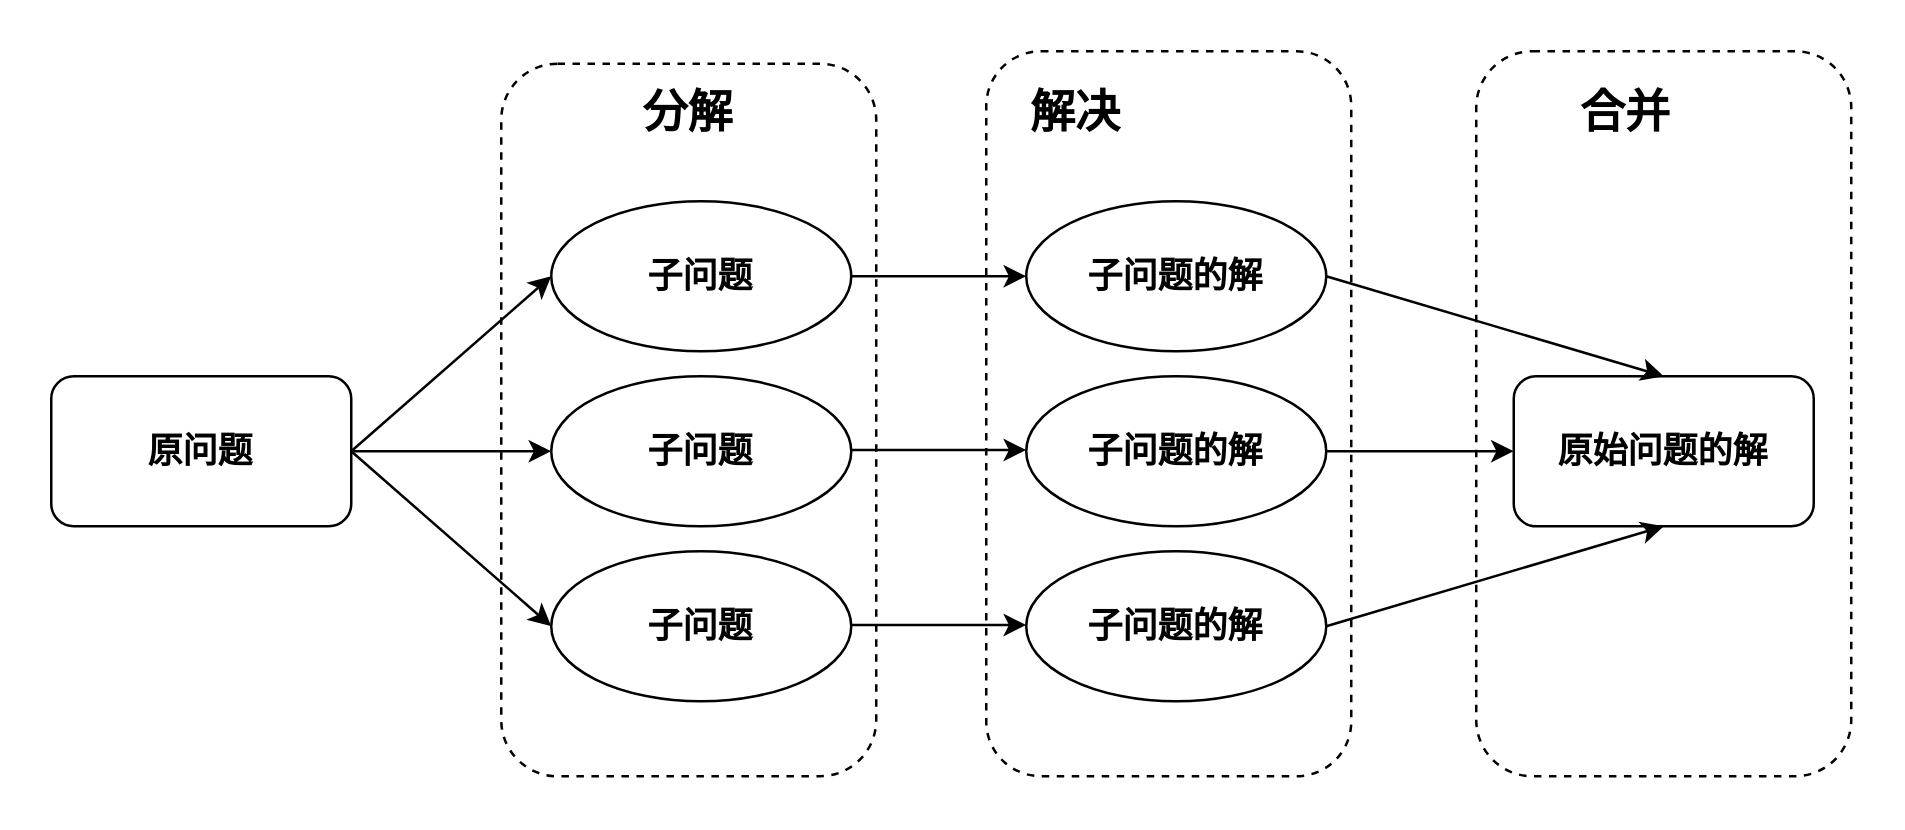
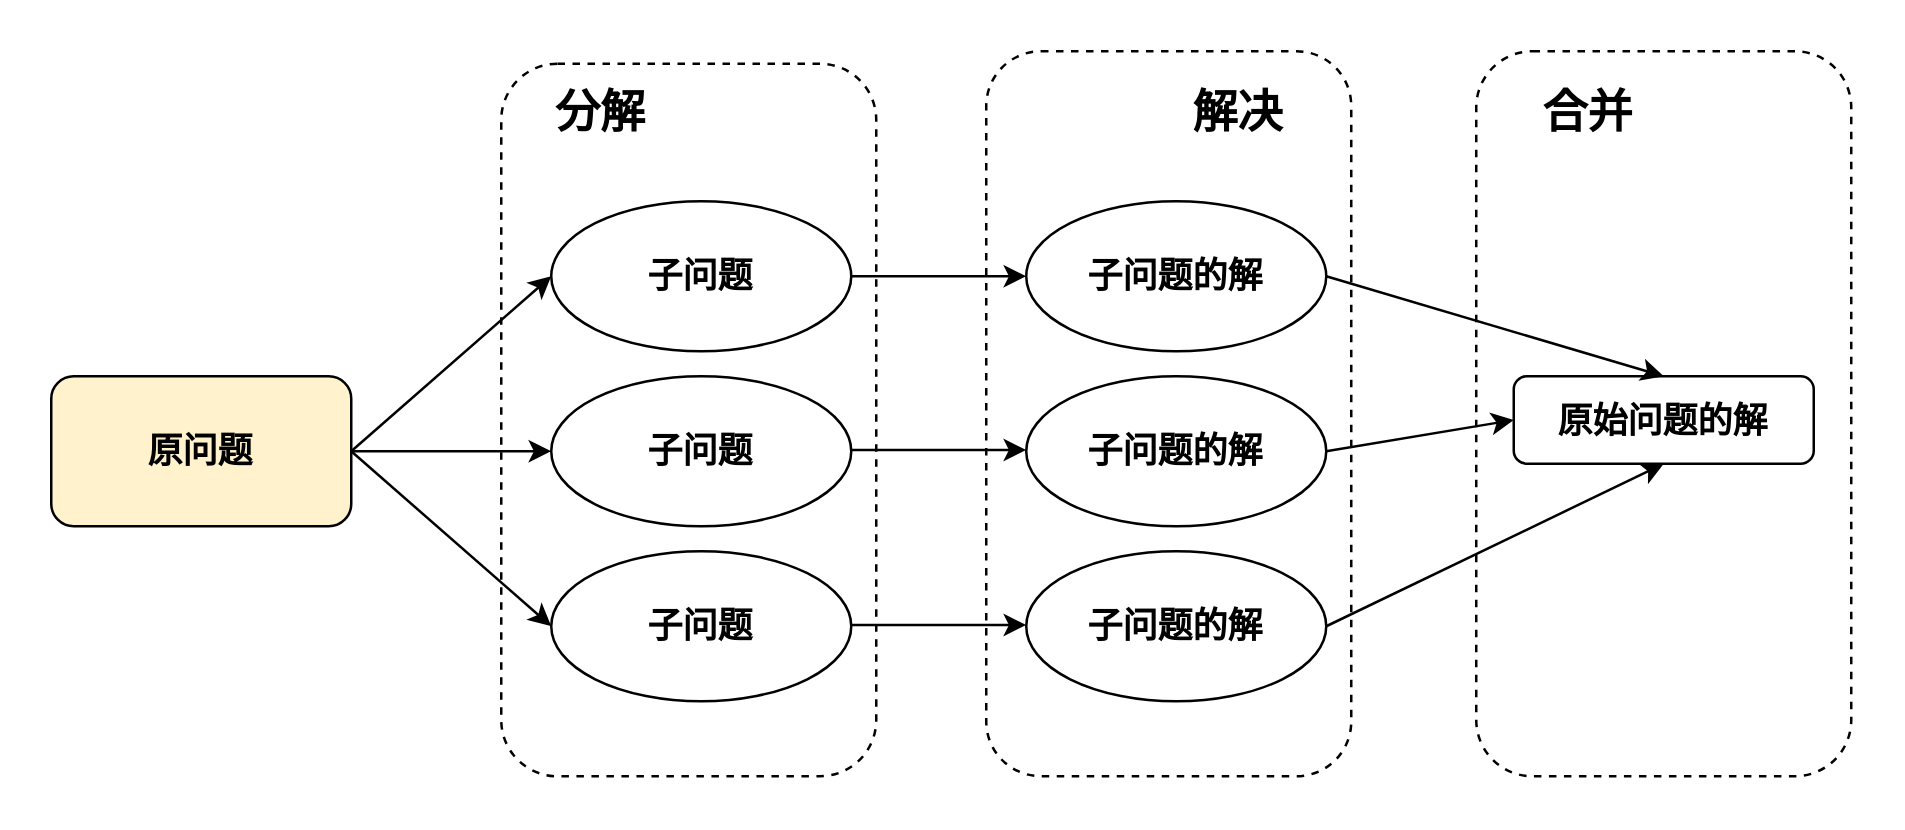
  <mxCell id="0" />
  <mxCell id="1" parent="0" />
- <mxCell id="2" value="&lt;b&gt;&lt;font style=&quot;font-size: 14px;&quot;&gt;原问题&lt;/font&gt;&lt;/b&gt;" style="rounded=1;whiteSpace=wrap;html=1;" vertex="1" parent="1"><mxGeometry x="20" y="150" width="120" height="60" as="geometry" /></mxCell>
+ <mxCell id="2" value="&lt;b&gt;&lt;font style=&quot;font-size: 14px;&quot;&gt;原问题&lt;/font&gt;&lt;/b&gt;" style="rounded=1;whiteSpace=wrap;html=1;fillColor=#fff2cc;" vertex="1" parent="1"><mxGeometry x="20" y="150" width="120" height="60" as="geometry" /></mxCell>
  <mxCell id="3" value="" style="rounded=1;whiteSpace=wrap;html=1;strokeColor=default;dashed=1;" vertex="1" parent="1"><mxGeometry x="200" y="25" width="150" height="285" as="geometry" /></mxCell>
  <mxCell id="4" value="&lt;b&gt;&lt;font style=&quot;font-size: 14px;&quot;&gt;子问题&lt;/font&gt;&lt;/b&gt;" style="ellipse;whiteSpace=wrap;html=1;" vertex="1" parent="1"><mxGeometry x="220" y="80" width="120" height="60" as="geometry" /></mxCell>
  <mxCell id="5" value="&lt;font style=&quot;font-size: 14px;&quot;&gt;&lt;b&gt;子问题&lt;/b&gt;&lt;/font&gt;" style="ellipse;whiteSpace=wrap;html=1;" vertex="1" parent="1"><mxGeometry x="220" y="150" width="120" height="60" as="geometry" /></mxCell>
  <mxCell id="6" value="&lt;font style=&quot;font-size: 14px;&quot;&gt;&lt;b&gt;子问题&lt;/b&gt;&lt;/font&gt;" style="ellipse;whiteSpace=wrap;html=1;" vertex="1" parent="1"><mxGeometry x="220" y="220" width="120" height="60" as="geometry" /></mxCell>
  <mxCell id="7" value="" style="endArrow=classic;html=1;rounded=0;exitX=1;exitY=0.5;exitDx=0;exitDy=0;" edge="1" parent="1"><mxGeometry width="50" height="50" relative="1" as="geometry"><mxPoint x="140" y="180" as="sourcePoint" /><mxPoint x="220" y="110" as="targetPoint" /></mxGeometry></mxCell>
  <mxCell id="8" value="" style="endArrow=classic;html=1;rounded=0;exitX=1;exitY=0.5;exitDx=0;exitDy=0;" edge="1" parent="1"><mxGeometry width="50" height="50" relative="1" as="geometry"><mxPoint x="140" y="180" as="sourcePoint" /><mxPoint x="220" y="180" as="targetPoint" /></mxGeometry></mxCell>
  <mxCell id="9" value="" style="endArrow=classic;html=1;rounded=0;exitX=1;exitY=0.5;exitDx=0;exitDy=0;" edge="1" parent="1"><mxGeometry width="50" height="50" relative="1" as="geometry"><mxPoint x="140" y="180" as="sourcePoint" /><mxPoint x="220" y="250" as="targetPoint" /></mxGeometry></mxCell>
- <mxCell id="10" value="&lt;b&gt;&lt;font style=&quot;font-size: 18px;&quot;&gt;分解&lt;/font&gt;&lt;/b&gt;" style="text;html=1;strokeColor=none;fillColor=none;align=center;verticalAlign=middle;whiteSpace=wrap;rounded=0;" vertex="1" parent="1"><mxGeometry x="245" y="30" width="60" height="30" as="geometry" /></mxCell>
+ <mxCell id="10" value="&lt;b&gt;&lt;font style=&quot;font-size: 18px;&quot;&gt;分解&lt;/font&gt;&lt;/b&gt;" style="text;html=1;strokeColor=none;fillColor=none;align=center;verticalAlign=middle;whiteSpace=wrap;rounded=0;" vertex="1" parent="1"><mxGeometry x="210" y="30" width="60" height="30" as="geometry" /></mxCell>
  <mxCell id="11" value="" style="rounded=1;whiteSpace=wrap;html=1;dashed=1;" vertex="1" parent="1"><mxGeometry x="394" y="20" width="146" height="290" as="geometry" /></mxCell>
  <mxCell id="12" value="" style="endArrow=classic;html=1;rounded=0;exitX=1;exitY=0.5;exitDx=0;exitDy=0;" edge="1" parent="1"><mxGeometry width="50" height="50" relative="1" as="geometry"><mxPoint x="340" y="110" as="sourcePoint" /><mxPoint x="410" y="110" as="targetPoint" /></mxGeometry></mxCell>
  <mxCell id="13" value="" style="endArrow=classic;html=1;rounded=0;exitX=1;exitY=0.5;exitDx=0;exitDy=0;" edge="1" parent="1"><mxGeometry width="50" height="50" relative="1" as="geometry"><mxPoint x="340" y="179.5" as="sourcePoint" /><mxPoint x="410" y="179.5" as="targetPoint" /></mxGeometry></mxCell>
  <mxCell id="14" value="" style="endArrow=classic;html=1;rounded=0;exitX=1;exitY=0.5;exitDx=0;exitDy=0;" edge="1" parent="1"><mxGeometry width="50" height="50" relative="1" as="geometry"><mxPoint x="340" y="249.5" as="sourcePoint" /><mxPoint x="410" y="249.5" as="targetPoint" /></mxGeometry></mxCell>
  <mxCell id="15" value="&lt;font style=&quot;font-size: 14px;&quot;&gt;&lt;b&gt;子问题的解&lt;/b&gt;&lt;/font&gt;" style="ellipse;whiteSpace=wrap;html=1;" vertex="1" parent="1"><mxGeometry x="410" y="80" width="120" height="60" as="geometry" /></mxCell>
  <mxCell id="16" value="&lt;font style=&quot;font-size: 14px;&quot;&gt;&lt;b&gt;子问题的解&lt;/b&gt;&lt;/font&gt;" style="ellipse;whiteSpace=wrap;html=1;" vertex="1" parent="1"><mxGeometry x="410" y="150" width="120" height="60" as="geometry" /></mxCell>
  <mxCell id="17" value="&lt;font style=&quot;font-size: 14px;&quot;&gt;&lt;b&gt;子问题的解&lt;/b&gt;&lt;/font&gt;" style="ellipse;whiteSpace=wrap;html=1;" vertex="1" parent="1"><mxGeometry x="410" y="220" width="120" height="60" as="geometry" /></mxCell>
- <mxCell id="18" value="&lt;b&gt;&lt;font style=&quot;font-size: 18px;&quot;&gt;解决&lt;/font&gt;&lt;/b&gt;" style="text;html=1;strokeColor=none;fillColor=none;align=center;verticalAlign=middle;whiteSpace=wrap;rounded=0;" vertex="1" parent="1"><mxGeometry x="400" y="30" width="60" height="30" as="geometry" /></mxCell>
+ <mxCell id="18" value="&lt;b&gt;&lt;font style=&quot;font-size: 18px;&quot;&gt;解决&lt;/font&gt;&lt;/b&gt;" style="text;html=1;strokeColor=none;fillColor=none;align=center;verticalAlign=middle;whiteSpace=wrap;rounded=0;" vertex="1" parent="1"><mxGeometry x="465" y="30" width="60" height="30" as="geometry" /></mxCell>
  <mxCell id="19" value="" style="rounded=1;whiteSpace=wrap;html=1;dashed=1;" vertex="1" parent="1"><mxGeometry x="590" y="20" width="150" height="290" as="geometry" /></mxCell>
- <mxCell id="20" value="&lt;font style=&quot;font-size: 14px;&quot;&gt;&lt;b&gt;原始问题的解&lt;/b&gt;&lt;/font&gt;" style="rounded=1;whiteSpace=wrap;html=1;" vertex="1" parent="1"><mxGeometry x="605" y="150" width="120" height="60" as="geometry" /></mxCell>
+ <mxCell id="20" value="&lt;font style=&quot;font-size: 14px;&quot;&gt;&lt;b&gt;原始问题的解&lt;/b&gt;&lt;/font&gt;" style="rounded=1;whiteSpace=wrap;html=1;" vertex="1" parent="1"><mxGeometry x="605" y="150" width="120" height="35" as="geometry" /></mxCell>
  <mxCell id="21" value="" style="endArrow=classic;html=1;rounded=0;exitX=1;exitY=0.5;exitDx=0;exitDy=0;entryX=0.5;entryY=0;entryDx=0;entryDy=0;" edge="1" parent="1" target="20"><mxGeometry width="50" height="50" relative="1" as="geometry"><mxPoint x="530" y="110" as="sourcePoint" /><mxPoint x="670" y="150" as="targetPoint" /></mxGeometry></mxCell>
  <mxCell id="22" value="" style="endArrow=classic;html=1;rounded=0;exitX=1;exitY=0.5;exitDx=0;exitDy=0;entryX=0;entryY=0.5;entryDx=0;entryDy=0;" edge="1" parent="1" target="20"><mxGeometry width="50" height="50" relative="1" as="geometry"><mxPoint x="530" y="180" as="sourcePoint" /><mxPoint x="590" y="180" as="targetPoint" /></mxGeometry></mxCell>
  <mxCell id="23" value="" style="endArrow=classic;html=1;rounded=0;exitX=1;exitY=0.5;exitDx=0;exitDy=0;entryX=0.5;entryY=1;entryDx=0;entryDy=0;" edge="1" parent="1" target="20"><mxGeometry width="50" height="50" relative="1" as="geometry"><mxPoint x="530" y="250" as="sourcePoint" /><mxPoint x="670" y="210" as="targetPoint" /></mxGeometry></mxCell>
- <mxCell id="24" value="&lt;b&gt;&lt;font style=&quot;font-size: 18px;&quot;&gt;合并&lt;/font&gt;&lt;/b&gt;" style="text;html=1;strokeColor=none;fillColor=none;align=center;verticalAlign=middle;whiteSpace=wrap;rounded=0;" vertex="1" parent="1"><mxGeometry x="620" y="30" width="60" height="30" as="geometry" /></mxCell>
+ <mxCell id="24" value="&lt;b&gt;&lt;font style=&quot;font-size: 18px;&quot;&gt;合并&lt;/font&gt;&lt;/b&gt;" style="text;html=1;strokeColor=none;fillColor=none;align=center;verticalAlign=middle;whiteSpace=wrap;rounded=0;" vertex="1" parent="1"><mxGeometry x="605" y="30" width="60" height="30" as="geometry" /></mxCell>
